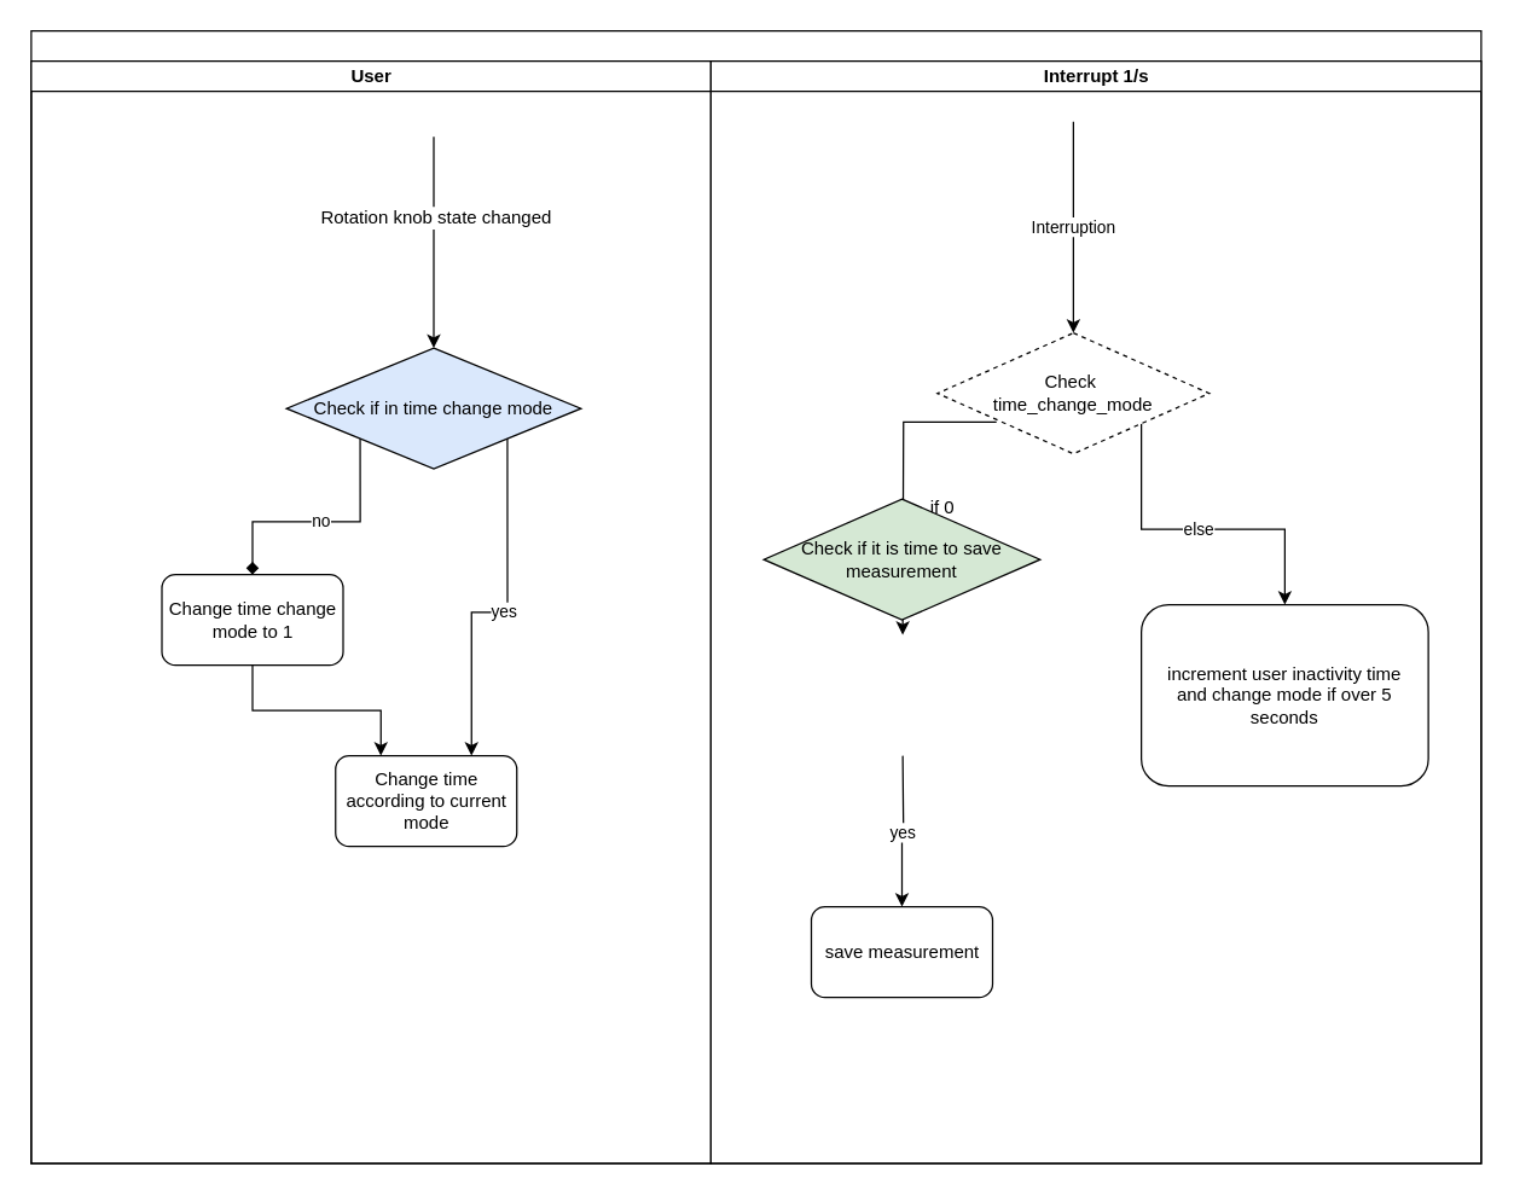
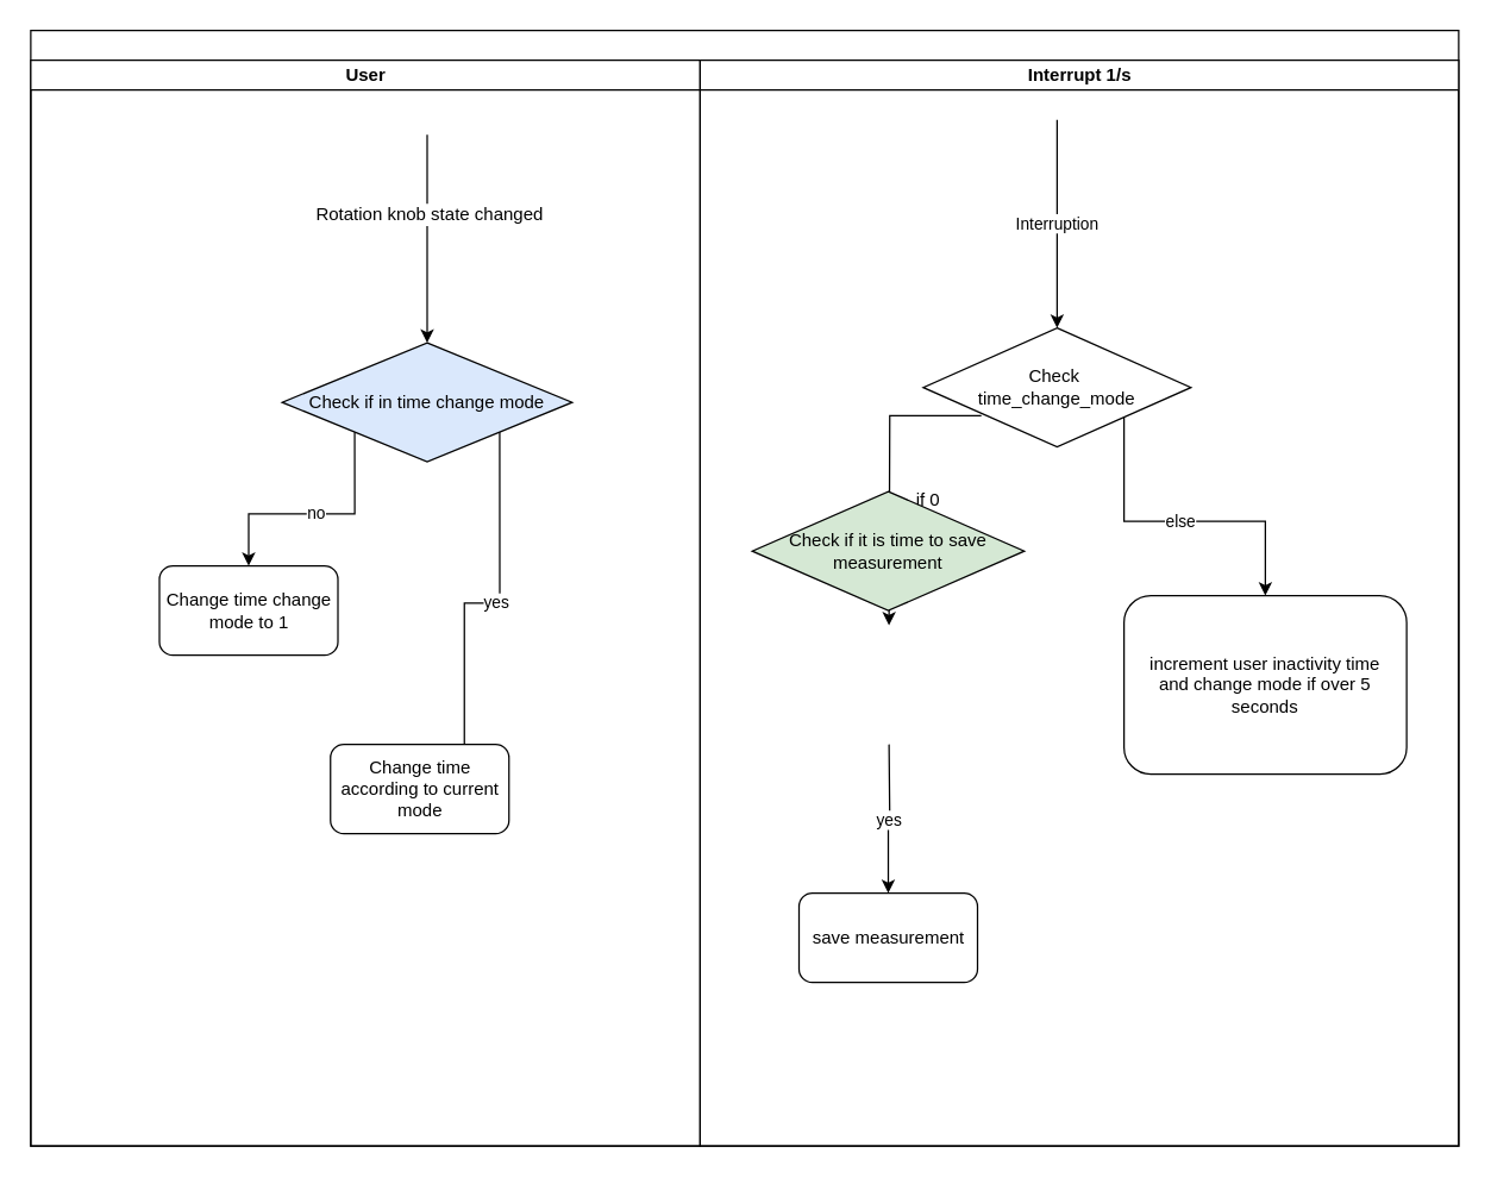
  <mxCell id="0" />
  <mxCell id="1" parent="0" />
  <mxCell id="2" value="" style="swimlane;html=1;childLayout=stackLayout;startSize=20;rounded=0;shadow=0;labelBackgroundColor=none;strokeColor=#000000;strokeWidth=1;fillColor=#ffffff;fontFamily=Verdana;fontSize=8;fontColor=#000000;align=center;" parent="1" vertex="1"><mxGeometry x="20" y="20" width="960" height="750" as="geometry" /></mxCell>
  <mxCell id="3" value="User" style="swimlane;html=1;startSize=20;" parent="2" vertex="1"><mxGeometry y="20" width="450" height="730" as="geometry" /></mxCell>
- <mxCell id="4" value="no&lt;br&gt;" style="edgeStyle=orthogonalEdgeStyle;rounded=0;orthogonalLoop=1;jettySize=auto;html=1;exitX=0;exitY=1;exitDx=0;exitDy=0;entryX=0.5;entryY=0;entryDx=0;entryDy=0;endArrow=diamond;" edge="1" parent="3" source="6" target="8"><mxGeometry relative="1" as="geometry" /></mxCell>
- <mxCell id="5" value="yes" style="edgeStyle=orthogonalEdgeStyle;rounded=0;orthogonalLoop=1;jettySize=auto;html=1;exitX=1;exitY=1;exitDx=0;exitDy=0;entryX=0.75;entryY=0;entryDx=0;entryDy=0;" edge="1" parent="3" source="6" target="9"><mxGeometry relative="1" as="geometry" /></mxCell>
+ <mxCell id="4" value="no&lt;br&gt;" style="edgeStyle=orthogonalEdgeStyle;rounded=0;orthogonalLoop=1;jettySize=auto;html=1;exitX=0;exitY=1;exitDx=0;exitDy=0;entryX=0.5;entryY=0;entryDx=0;entryDy=0;" edge="1" parent="3" source="6" target="8"><mxGeometry relative="1" as="geometry" /></mxCell>
+ <mxCell id="5" value="yes" style="edgeStyle=orthogonalEdgeStyle;rounded=0;orthogonalLoop=1;jettySize=auto;html=1;exitX=1;exitY=1;exitDx=0;exitDy=0;entryX=0.75;entryY=0;entryDx=0;entryDy=0;endArrow=none;" edge="1" parent="3" source="6" target="9"><mxGeometry relative="1" as="geometry" /></mxCell>
  <mxCell id="6" value="Check if in time change mode" style="rhombus;whiteSpace=wrap;html=1;fillColor=#dae8fc;" vertex="1" parent="3"><mxGeometry x="169" y="190" width="195" height="80" as="geometry" /></mxCell>
- <mxCell id="7" style="edgeStyle=orthogonalEdgeStyle;rounded=0;orthogonalLoop=1;jettySize=auto;html=1;exitX=0.5;exitY=1;exitDx=0;exitDy=0;entryX=0.25;entryY=0;entryDx=0;entryDy=0;" edge="1" parent="3" source="8" target="9"><mxGeometry relative="1" as="geometry" /></mxCell>
  <mxCell id="8" value="Change time change mode to 1" style="rounded=1;whiteSpace=wrap;html=1;" vertex="1" parent="3"><mxGeometry x="86.5" y="340" width="120" height="60" as="geometry" /></mxCell>
  <mxCell id="9" value="Change time according to current mode" style="rounded=1;whiteSpace=wrap;html=1;" vertex="1" parent="3"><mxGeometry x="201.5" y="460" width="120" height="60" as="geometry" /></mxCell>
  <mxCell id="10" value="" style="endArrow=classic;html=1;entryX=0.5;entryY=0;entryDx=0;entryDy=0;" edge="1" parent="3" target="6"><mxGeometry width="50" height="50" relative="1" as="geometry"><mxPoint x="266.5" y="50" as="sourcePoint" /><mxPoint x="271.5" y="70" as="targetPoint" /></mxGeometry></mxCell>
  <mxCell id="11" value="Rotation knob state changed" style="text;html=1;resizable=0;points=[];align=center;verticalAlign=middle;labelBackgroundColor=#ffffff;" vertex="1" connectable="0" parent="10"><mxGeometry x="-0.243" y="1" relative="1" as="geometry"><mxPoint as="offset" /></mxGeometry></mxCell>
  <mxCell id="12" value="Interrupt 1/s" style="swimlane;html=1;startSize=20;" parent="1" vertex="1"><mxGeometry x="470" y="40" width="510" height="730" as="geometry" /></mxCell>
  <mxCell id="13" style="edgeStyle=orthogonalEdgeStyle;rounded=0;orthogonalLoop=1;jettySize=auto;html=1;exitX=0.217;exitY=0.738;exitDx=0;exitDy=0;entryX=0.5;entryY=0;entryDx=0;entryDy=0;exitPerimeter=0;" edge="1" parent="12" source="19"><mxGeometry relative="1" as="geometry"><mxPoint x="210" y="250" as="sourcePoint" /><mxPoint x="127" y="380" as="targetPoint" /></mxGeometry></mxCell>
  <mxCell id="14" value="if 0" style="text;html=1;resizable=0;points=[];align=center;verticalAlign=middle;labelBackgroundColor=#ffffff;" vertex="1" connectable="0" parent="13"><mxGeometry x="0.226" y="1" relative="1" as="geometry"><mxPoint x="24" y="-6" as="offset" /></mxGeometry></mxCell>
  <mxCell id="15" value="else&lt;br&gt;" style="edgeStyle=orthogonalEdgeStyle;rounded=0;orthogonalLoop=1;jettySize=auto;html=1;exitX=1;exitY=1;exitDx=0;exitDy=0;" edge="1" parent="12" source="19" target="16"><mxGeometry relative="1" as="geometry"><mxPoint x="240" y="250" as="sourcePoint" /></mxGeometry></mxCell>
  <mxCell id="16" value="increment user inactivity time&lt;br&gt;and change mode if over 5 seconds&lt;br&gt;" style="rounded=1;whiteSpace=wrap;html=1;" vertex="1" parent="12"><mxGeometry x="285" y="360" width="190" height="120" as="geometry" /></mxCell>
  <mxCell id="17" value="yes" style="edgeStyle=orthogonalEdgeStyle;rounded=0;orthogonalLoop=1;jettySize=auto;html=1;exitX=0.5;exitY=1;exitDx=0;exitDy=0;entryX=0.5;entryY=0;entryDx=0;entryDy=0;" edge="1" parent="12" target="20"><mxGeometry relative="1" as="geometry"><mxPoint x="127" y="460" as="sourcePoint" /></mxGeometry></mxCell>
  <mxCell id="18" value="Check if it is time to save measurement" style="rhombus;whiteSpace=wrap;html=1;fillColor=#d5e8d4;" vertex="1" parent="12"><mxGeometry x="35" y="290" width="183" height="80" as="geometry" /></mxCell>
- <mxCell id="19" value="&lt;span&gt;Check&amp;nbsp;&lt;/span&gt;&lt;br&gt;&lt;span&gt;time_change_mode&lt;/span&gt;" style="rhombus;whiteSpace=wrap;html=1;dashed=1;" vertex="1" parent="12"><mxGeometry x="150" y="180" width="180" height="80" as="geometry" /></mxCell>
+ <mxCell id="19" value="&lt;span&gt;Check&amp;nbsp;&lt;/span&gt;&lt;br&gt;&lt;span&gt;time_change_mode&lt;/span&gt;" style="rhombus;whiteSpace=wrap;html=1;" vertex="1" parent="12"><mxGeometry x="150" y="180" width="180" height="80" as="geometry" /></mxCell>
  <mxCell id="20" value="save measurement" style="rounded=1;whiteSpace=wrap;html=1;" vertex="1" parent="12"><mxGeometry x="66.5" y="560" width="120" height="60" as="geometry" /></mxCell>
  <mxCell id="21" value="Interruption" style="endArrow=classic;html=1;entryX=0.5;entryY=0;entryDx=0;entryDy=0;" edge="1" parent="1" target="19"><mxGeometry width="50" height="50" relative="1" as="geometry"><mxPoint x="710" y="80" as="sourcePoint" /><mxPoint x="70" y="790" as="targetPoint" /></mxGeometry></mxCell>
